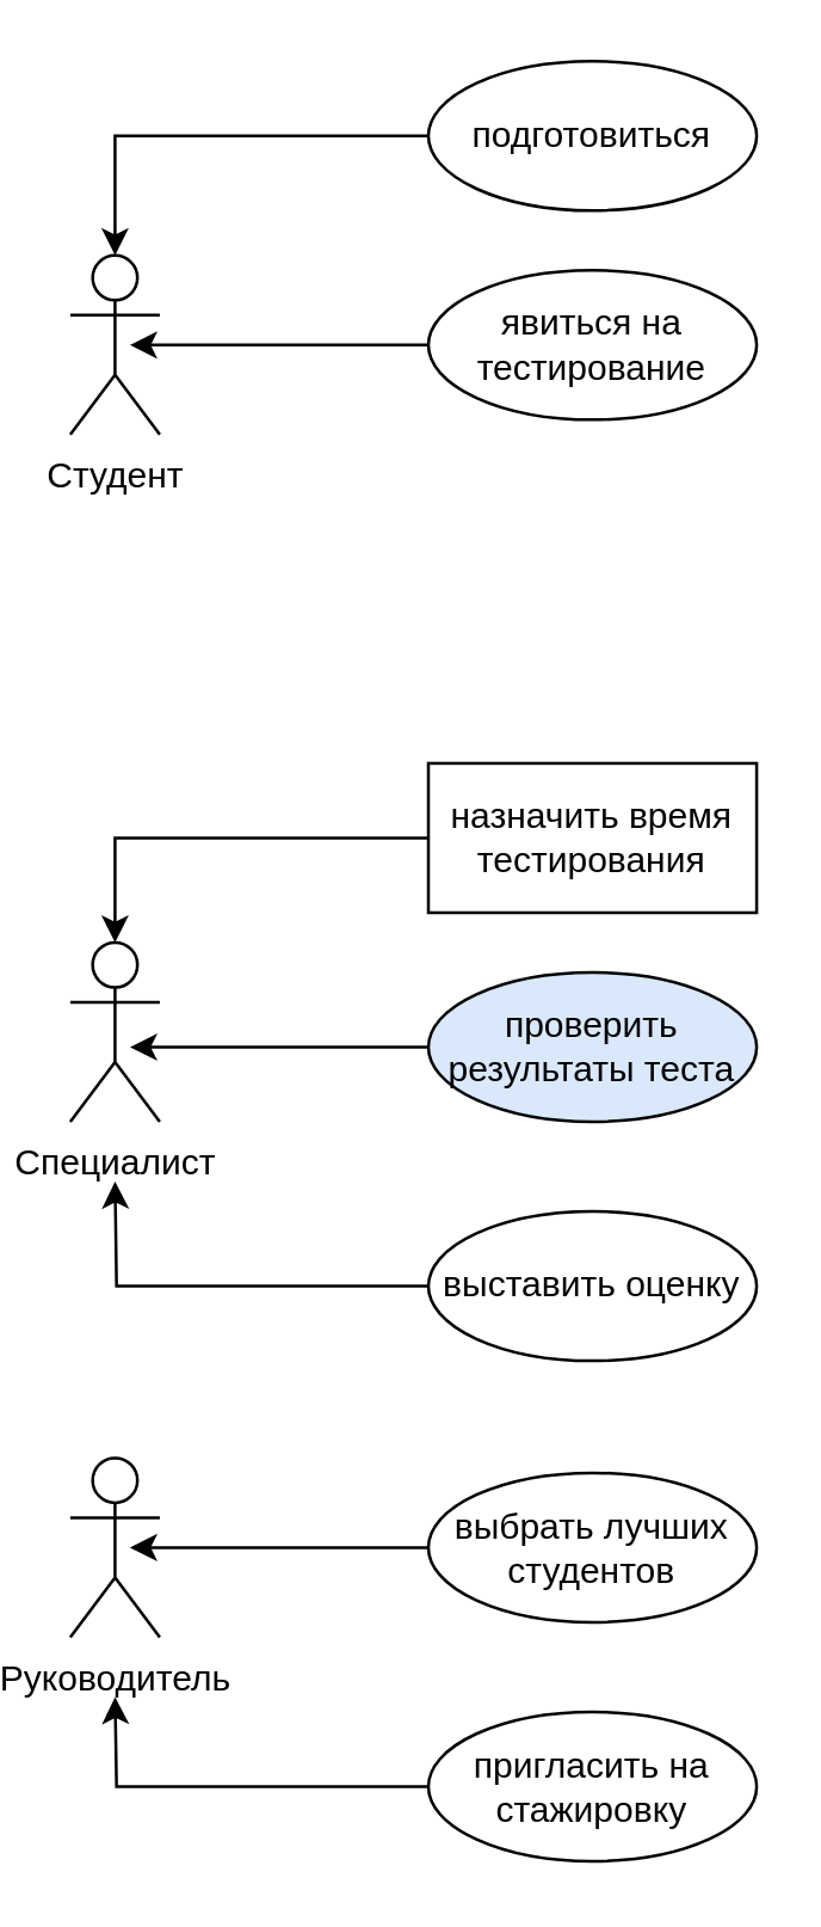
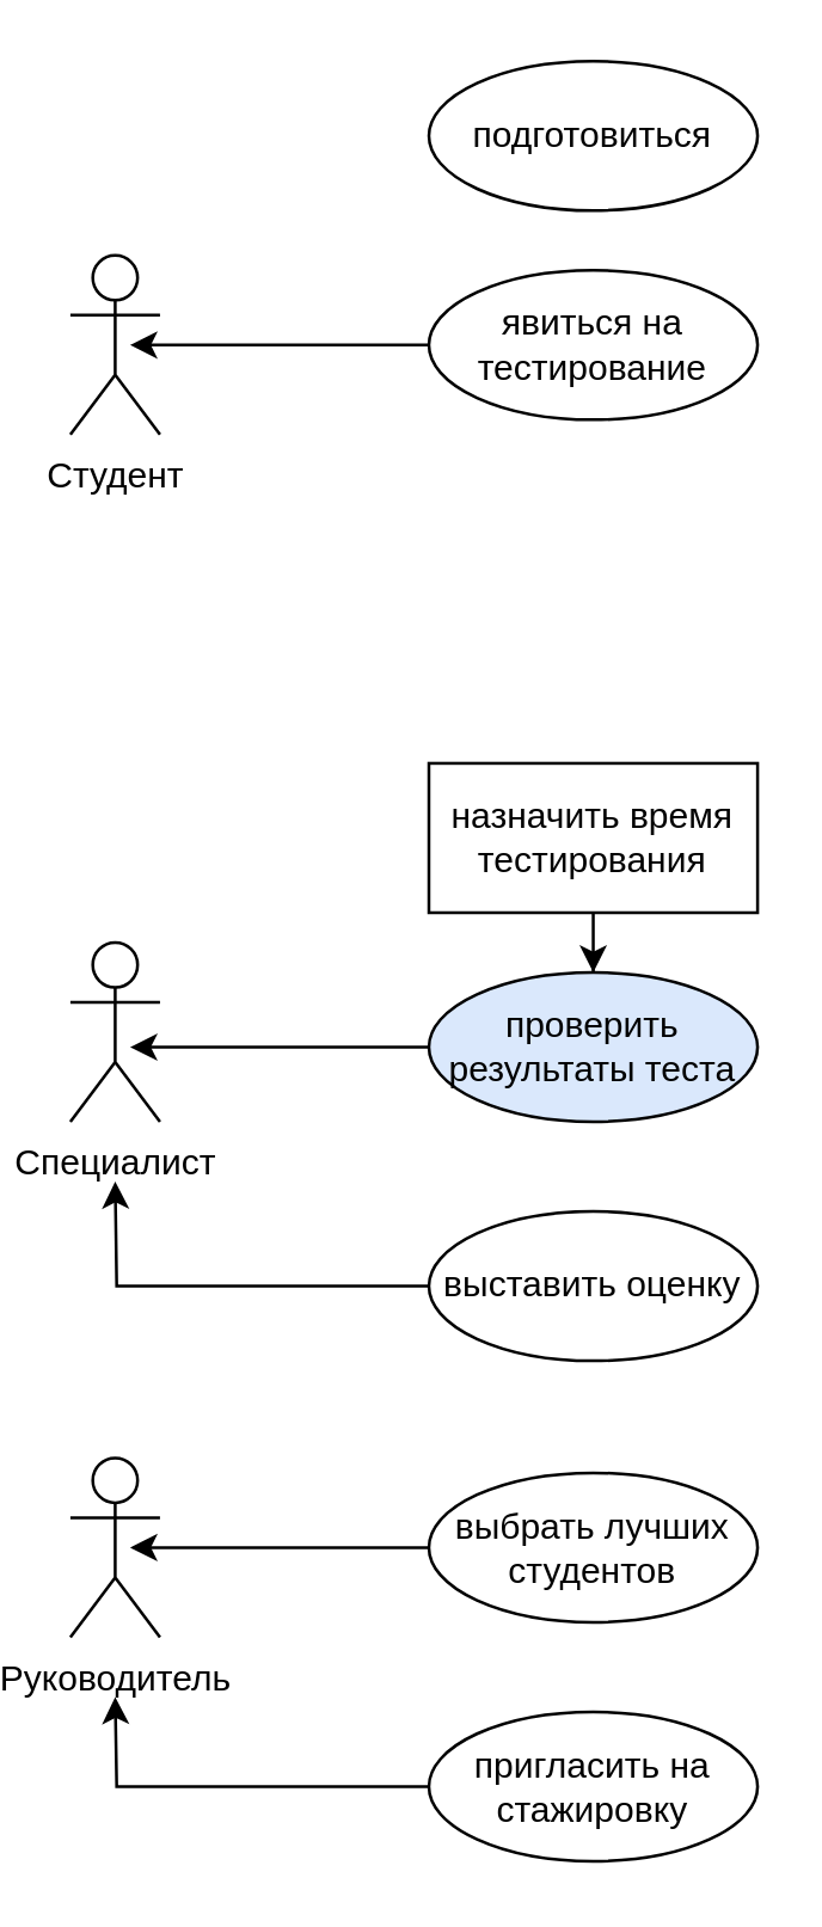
  <mxCell id="0" />
  <mxCell id="1" parent="0" />
  <mxCell id="2" value="&lt;div&gt;Студент&lt;/div&gt;" style="shape=umlActor;verticalLabelPosition=bottom;labelBackgroundColor=#ffffff;verticalAlign=top;html=1;outlineConnect=0;" vertex="1" parent="1"><mxGeometry x="20" y="85" width="30" height="60" as="geometry" /></mxCell>
  <mxCell id="3" value="Специалист" style="shape=umlActor;verticalLabelPosition=bottom;labelBackgroundColor=#ffffff;verticalAlign=top;html=1;outlineConnect=0;" vertex="1" parent="1"><mxGeometry x="20" y="315" width="30" height="60" as="geometry" /></mxCell>
- <mxCell id="4" style="edgeStyle=orthogonalEdgeStyle;rounded=0;orthogonalLoop=1;jettySize=auto;html=1;" edge="1" parent="1" source="5" target="2"><mxGeometry relative="1" as="geometry" /></mxCell>
  <mxCell id="5" value="подготовиться" style="ellipse;whiteSpace=wrap;html=1;" vertex="1" parent="1"><mxGeometry x="140" y="20" width="110" height="50" as="geometry" /></mxCell>
  <mxCell id="6" style="edgeStyle=orthogonalEdgeStyle;rounded=0;orthogonalLoop=1;jettySize=auto;html=1;" edge="1" parent="1" source="7"><mxGeometry relative="1" as="geometry"><mxPoint x="40" y="115" as="targetPoint" /></mxGeometry></mxCell>
  <mxCell id="7" value="явиться на тестирование" style="ellipse;whiteSpace=wrap;html=1;" vertex="1" parent="1"><mxGeometry x="140" y="90" width="110" height="50" as="geometry" /></mxCell>
- <mxCell id="8" style="edgeStyle=orthogonalEdgeStyle;rounded=0;orthogonalLoop=1;jettySize=auto;html=1;entryX=0.5;entryY=0;entryDx=0;entryDy=0;entryPerimeter=0;" edge="1" parent="1" source="9" target="3"><mxGeometry relative="1" as="geometry" /></mxCell>
+ <mxCell id="8" style="edgeStyle=orthogonalEdgeStyle;rounded=0;orthogonalLoop=1;jettySize=auto;html=1;" edge="1" parent="1" source="9" target="11"><mxGeometry relative="1" as="geometry" /></mxCell>
  <mxCell id="9" value="назначить время тестирования" style="whiteSpace=wrap;html=1;rounded=0;" vertex="1" parent="1"><mxGeometry x="140" y="255" width="110" height="50" as="geometry" /></mxCell>
  <mxCell id="10" style="edgeStyle=orthogonalEdgeStyle;rounded=0;orthogonalLoop=1;jettySize=auto;html=1;" edge="1" parent="1" source="11"><mxGeometry relative="1" as="geometry"><mxPoint x="40" y="350" as="targetPoint" /></mxGeometry></mxCell>
  <mxCell id="11" value="проверить результаты теста" style="ellipse;whiteSpace=wrap;html=1;fillColor=#dae8fc;" vertex="1" parent="1"><mxGeometry x="140" y="325" width="110" height="50" as="geometry" /></mxCell>
  <mxCell id="12" style="edgeStyle=orthogonalEdgeStyle;rounded=0;orthogonalLoop=1;jettySize=auto;html=1;" edge="1" parent="1" source="13"><mxGeometry relative="1" as="geometry"><mxPoint x="35" y="395" as="targetPoint" /></mxGeometry></mxCell>
  <mxCell id="13" value="выставить оценку" style="ellipse;whiteSpace=wrap;html=1;" vertex="1" parent="1"><mxGeometry x="140" y="405" width="110" height="50" as="geometry" /></mxCell>
  <mxCell id="14" value="Руководитель" style="shape=umlActor;verticalLabelPosition=bottom;labelBackgroundColor=#ffffff;verticalAlign=top;html=1;outlineConnect=0;" vertex="1" parent="1"><mxGeometry x="20" y="487.5" width="30" height="60" as="geometry" /></mxCell>
  <mxCell id="15" style="edgeStyle=orthogonalEdgeStyle;rounded=0;orthogonalLoop=1;jettySize=auto;html=1;" edge="1" parent="1" source="16"><mxGeometry relative="1" as="geometry"><mxPoint x="40" y="517.5" as="targetPoint" /></mxGeometry></mxCell>
  <mxCell id="16" value="выбрать лучших студентов" style="ellipse;whiteSpace=wrap;html=1;" vertex="1" parent="1"><mxGeometry x="140" y="492.5" width="110" height="50" as="geometry" /></mxCell>
  <mxCell id="17" style="edgeStyle=orthogonalEdgeStyle;rounded=0;orthogonalLoop=1;jettySize=auto;html=1;" edge="1" parent="1" source="18"><mxGeometry relative="1" as="geometry"><mxPoint x="35" y="567.5" as="targetPoint" /></mxGeometry></mxCell>
  <mxCell id="18" value="пригласить на стажировку" style="ellipse;whiteSpace=wrap;html=1;" vertex="1" parent="1"><mxGeometry x="140" y="572.5" width="110" height="50" as="geometry" /></mxCell>
